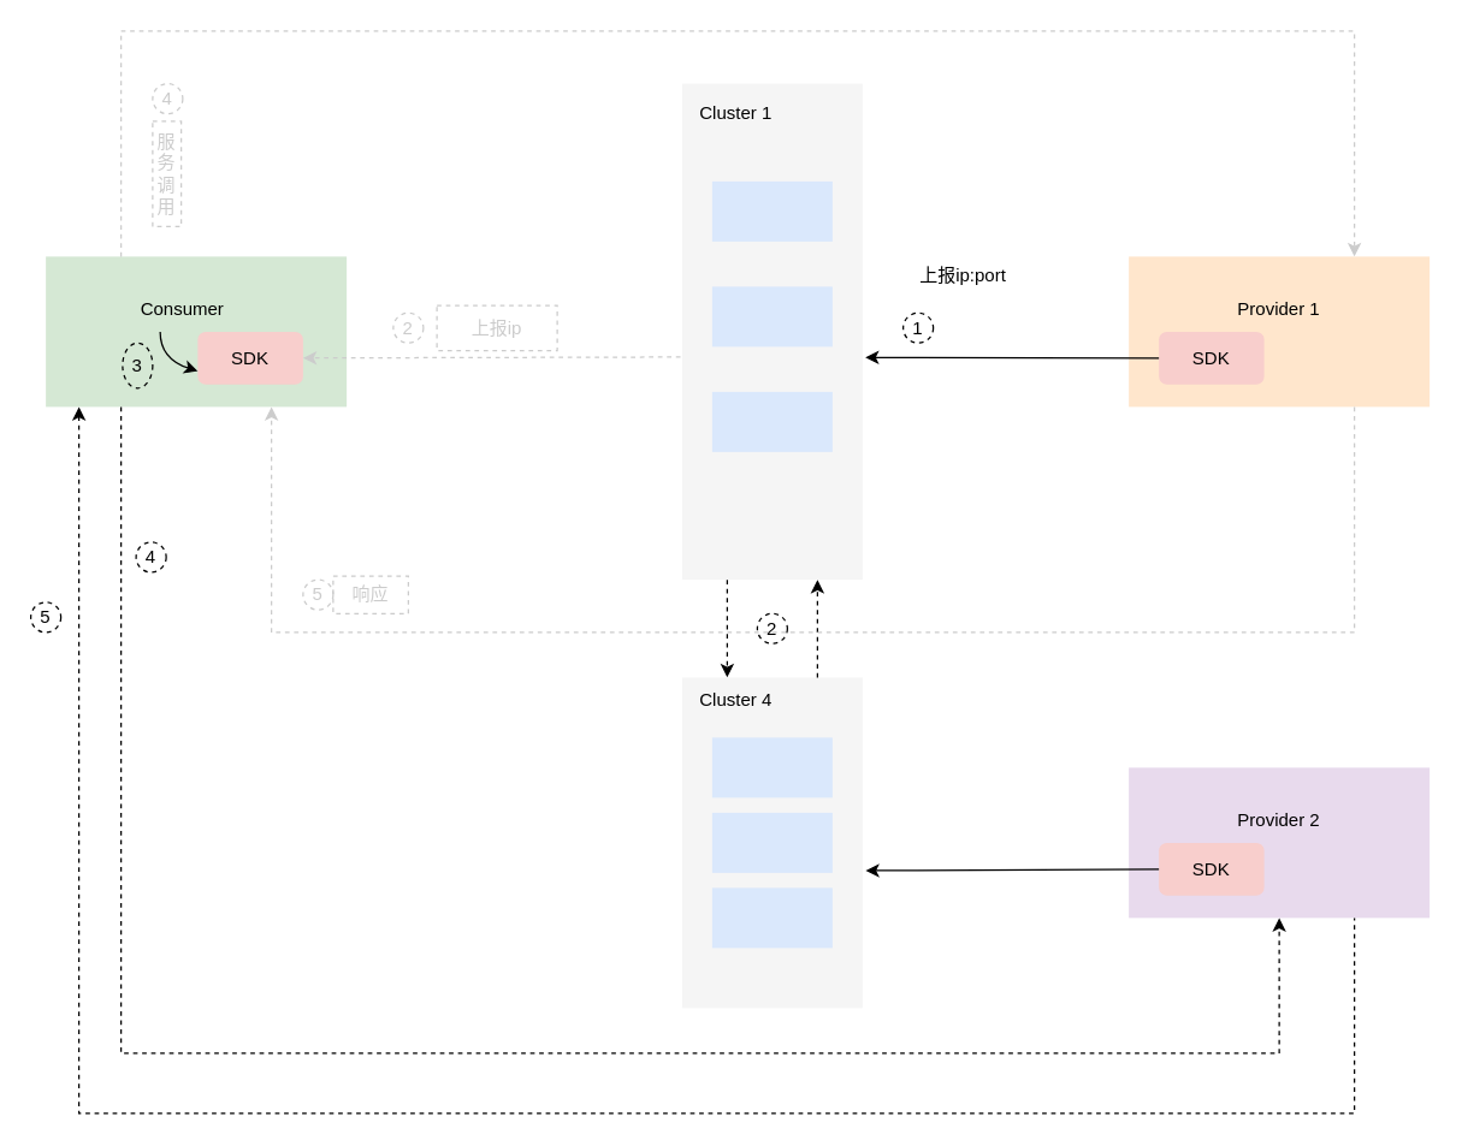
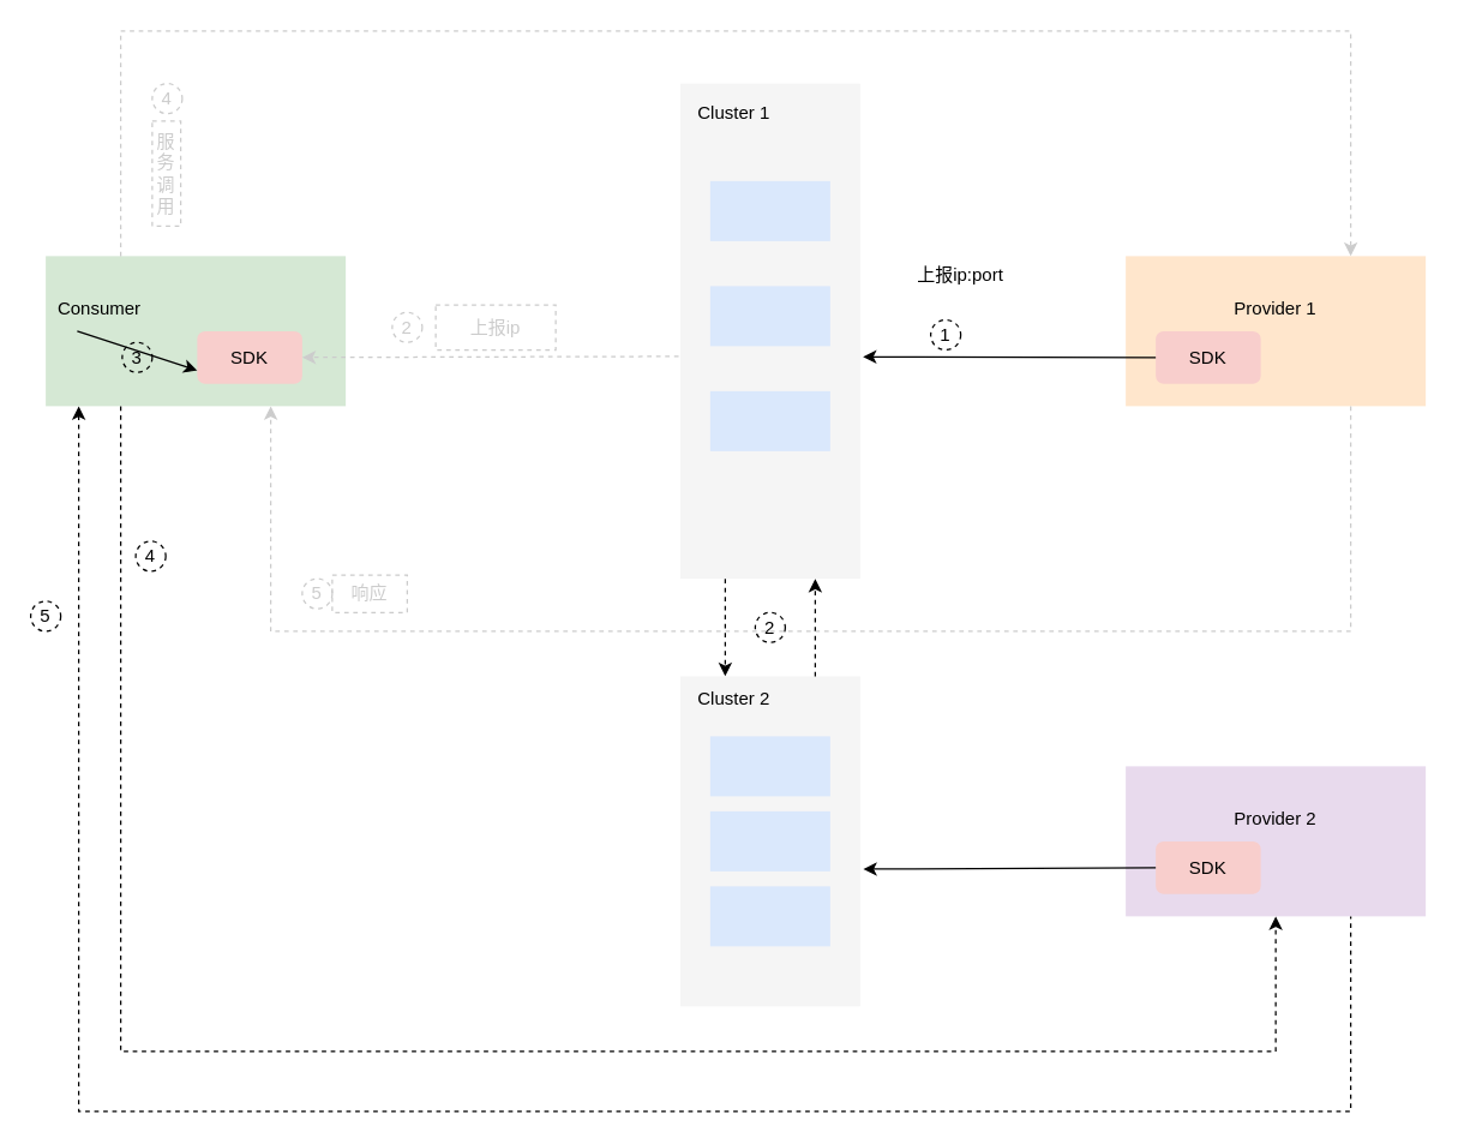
  <mxCell id="0" />
  <mxCell id="1" parent="0" />
  <mxCell id="2" value="" style="rounded=0;whiteSpace=wrap;html=1;fillColor=#ffe6cc;strokeColor=none;" parent="1" vertex="1"><mxGeometry x="750" y="170" width="200" height="100" as="geometry" /></mxCell>
  <mxCell id="3" value="SDK" style="rounded=1;whiteSpace=wrap;html=1;fillColor=#f8cecc;strokeColor=none;" parent="1" vertex="1"><mxGeometry x="770" y="220" width="70" height="35" as="geometry" /></mxCell>
  <mxCell id="4" value="" style="rounded=0;whiteSpace=wrap;html=1;fillColor=#f5f5f5;strokeColor=none;fontColor=#333333;" parent="1" vertex="1"><mxGeometry x="453" y="55" width="120" height="330" as="geometry" /></mxCell>
  <mxCell id="5" value="" style="rounded=0;whiteSpace=wrap;html=1;fillColor=#dae8fc;strokeColor=none;" parent="1" vertex="1"><mxGeometry x="473" y="120" width="80" height="40" as="geometry" /></mxCell>
  <mxCell id="6" value="" style="rounded=0;whiteSpace=wrap;html=1;fillColor=#dae8fc;strokeColor=none;" parent="1" vertex="1"><mxGeometry x="473" y="190" width="80" height="40" as="geometry" /></mxCell>
  <mxCell id="7" value="" style="rounded=0;whiteSpace=wrap;html=1;fillColor=#dae8fc;strokeColor=none;" parent="1" vertex="1"><mxGeometry x="473" y="260" width="80" height="40" as="geometry" /></mxCell>
  <mxCell id="8" value="Cluster 1" style="text;html=1;strokeColor=none;fillColor=none;align=center;verticalAlign=middle;whiteSpace=wrap;rounded=0;" parent="1" vertex="1"><mxGeometry x="459" y="60" width="60" height="30" as="geometry" /></mxCell>
  <mxCell id="9" value="Provider 1" style="text;html=1;strokeColor=none;fillColor=none;align=center;verticalAlign=middle;whiteSpace=wrap;rounded=0;" parent="1" vertex="1"><mxGeometry x="820" y="190" width="60" height="30" as="geometry" /></mxCell>
  <mxCell id="10" value="" style="rounded=0;whiteSpace=wrap;html=1;fillColor=#d5e8d4;strokeColor=none;" parent="1" vertex="1"><mxGeometry x="30" y="170" width="200" height="100" as="geometry" /></mxCell>
  <mxCell id="11" value="SDK" style="rounded=1;whiteSpace=wrap;html=1;fillColor=#f8cecc;strokeColor=none;" parent="1" vertex="1"><mxGeometry x="131" y="220" width="70" height="35" as="geometry" /></mxCell>
- <mxCell id="12" value="Consumer" style="text;html=1;strokeColor=none;fillColor=none;align=center;verticalAlign=middle;whiteSpace=wrap;rounded=0;" parent="1" vertex="1"><mxGeometry x="91" y="190" width="60" height="30" as="geometry" /></mxCell>
+ <mxCell id="12" value="Consumer" style="text;html=1;strokeColor=none;fillColor=none;align=center;verticalAlign=middle;whiteSpace=wrap;rounded=0;" parent="1" vertex="1"><mxGeometry x="36" y="190" width="60" height="30" as="geometry" /></mxCell>
  <mxCell id="13" value="" style="endArrow=classic;html=1;rounded=0;exitX=0;exitY=0.5;exitDx=0;exitDy=0;entryX=1.015;entryY=0.552;entryDx=0;entryDy=0;entryPerimeter=0;strokeColor=#000000;" edge="1" parent="1" source="3" target="4"><mxGeometry width="50" height="50" relative="1" as="geometry"><mxPoint x="360" y="450" as="sourcePoint" /><mxPoint x="410" y="400" as="targetPoint" /></mxGeometry></mxCell>
  <mxCell id="14" value="" style="endArrow=classic;html=1;rounded=0;exitX=-0.009;exitY=0.551;exitDx=0;exitDy=0;entryX=1;entryY=0.5;entryDx=0;entryDy=0;exitPerimeter=0;strokeColor=#CCCCCC;dashed=1;" edge="1" parent="1" source="4" target="11"><mxGeometry width="50" height="50" relative="1" as="geometry"><mxPoint x="669" y="247.5" as="sourcePoint" /><mxPoint x="586.48" y="248.15" as="targetPoint" /></mxGeometry></mxCell>
  <mxCell id="15" value="" style="curved=1;endArrow=classic;html=1;rounded=0;exitX=0.25;exitY=1;exitDx=0;exitDy=0;entryX=0;entryY=0.75;entryDx=0;entryDy=0;" edge="1" parent="1" source="12" target="11"><mxGeometry width="50" height="50" relative="1" as="geometry"><mxPoint x="61" y="370" as="sourcePoint" /><mxPoint x="111" y="320" as="targetPoint" /><Array as="points"><mxPoint x="106" y="238" /></Array></mxGeometry></mxCell>
  <mxCell id="16" value="" style="endArrow=classic;html=1;rounded=0;exitX=0.25;exitY=0;exitDx=0;exitDy=0;entryX=0.75;entryY=0;entryDx=0;entryDy=0;strokeColor=#CCCCCC;dashed=1;" edge="1" parent="1" source="10" target="2"><mxGeometry width="50" height="50" relative="1" as="geometry"><mxPoint x="461.92" y="246.83" as="sourcePoint" /><mxPoint x="350" y="247.5" as="targetPoint" /><Array as="points"><mxPoint x="80" y="20" /><mxPoint x="900" y="20" /></Array></mxGeometry></mxCell>
  <mxCell id="17" value="" style="rounded=0;whiteSpace=wrap;html=1;fillColor=#E8DAED;strokeColor=none;" vertex="1" parent="1"><mxGeometry x="750" y="510" width="200" height="100" as="geometry" /></mxCell>
  <mxCell id="18" value="SDK" style="rounded=1;whiteSpace=wrap;html=1;fillColor=#f8cecc;strokeColor=none;" vertex="1" parent="1"><mxGeometry x="770" y="560" width="70" height="35" as="geometry" /></mxCell>
  <mxCell id="19" value="Provider 2" style="text;html=1;strokeColor=none;fillColor=none;align=center;verticalAlign=middle;whiteSpace=wrap;rounded=0;" vertex="1" parent="1"><mxGeometry x="820" y="530" width="60" height="30" as="geometry" /></mxCell>
  <mxCell id="20" value="" style="rounded=0;whiteSpace=wrap;html=1;fillColor=#f5f5f5;strokeColor=none;fontColor=#333333;" vertex="1" parent="1"><mxGeometry x="453" y="450" width="120" height="220" as="geometry" /></mxCell>
  <mxCell id="21" value="" style="rounded=0;whiteSpace=wrap;html=1;fillColor=#dae8fc;strokeColor=none;" vertex="1" parent="1"><mxGeometry x="473" y="490" width="80" height="40" as="geometry" /></mxCell>
  <mxCell id="22" value="" style="rounded=0;whiteSpace=wrap;html=1;fillColor=#dae8fc;strokeColor=none;" vertex="1" parent="1"><mxGeometry x="473" y="540" width="80" height="40" as="geometry" /></mxCell>
  <mxCell id="23" value="" style="rounded=0;whiteSpace=wrap;html=1;fillColor=#dae8fc;strokeColor=none;" vertex="1" parent="1"><mxGeometry x="473" y="590" width="80" height="40" as="geometry" /></mxCell>
- <mxCell id="24" value="Cluster 4" style="text;html=1;strokeColor=none;fillColor=none;align=center;verticalAlign=middle;whiteSpace=wrap;rounded=0;" vertex="1" parent="1"><mxGeometry x="459" y="450" width="60" height="30" as="geometry" /></mxCell>
+ <mxCell id="24" value="Cluster 2" style="text;html=1;strokeColor=none;fillColor=none;align=center;verticalAlign=middle;whiteSpace=wrap;rounded=0;" vertex="1" parent="1"><mxGeometry x="459" y="450" width="60" height="30" as="geometry" /></mxCell>
  <mxCell id="25" value="" style="endArrow=classic;html=1;rounded=0;exitX=0;exitY=0.5;exitDx=0;exitDy=0;entryX=1.017;entryY=0.584;entryDx=0;entryDy=0;entryPerimeter=0;strokeColor=#000000;" edge="1" parent="1" source="18" target="20"><mxGeometry width="50" height="50" relative="1" as="geometry"><mxPoint x="669" y="247.5" as="sourcePoint" /><mxPoint x="584.8" y="247.16" as="targetPoint" /></mxGeometry></mxCell>
- <mxCell id="26" value="1" style="ellipse;whiteSpace=wrap;html=1;aspect=fixed;fillColor=none;dashed=1;strokeColor=#000000;fontColor=#000000;" vertex="1" parent="1"><mxGeometry x="600" y="207.5" width="20" height="20" as="geometry" /></mxCell>
- <mxCell id="27" value="3" style="ellipse;whiteSpace=wrap;html=1;aspect=fixed;fillColor=none;dashed=1;" vertex="1" parent="1"><mxGeometry x="81" y="227.5" width="20" height="30" as="geometry" /></mxCell>
+ <mxCell id="26" value="1" style="ellipse;whiteSpace=wrap;html=1;aspect=fixed;fillColor=none;dashed=1;strokeColor=#000000;fontColor=#000000;" vertex="1" parent="1"><mxGeometry x="620" y="212.5" width="20" height="20" as="geometry" /></mxCell>
+ <mxCell id="27" value="3" style="ellipse;whiteSpace=wrap;html=1;aspect=fixed;fillColor=none;dashed=1;" vertex="1" parent="1"><mxGeometry x="81" y="227.5" width="20" height="20" as="geometry" /></mxCell>
  <mxCell id="28" value="2" style="ellipse;whiteSpace=wrap;html=1;aspect=fixed;fillColor=none;dashed=1;fontColor=#CCCCCC;strokeColor=#CCCCCC;" vertex="1" parent="1"><mxGeometry x="261" y="207.5" width="20" height="20" as="geometry" /></mxCell>
  <mxCell id="29" value="5" style="ellipse;whiteSpace=wrap;html=1;aspect=fixed;fillColor=none;dashed=1;strokeColor=#CCCCCC;fontColor=#CCCCCC;" vertex="1" parent="1"><mxGeometry x="201" y="385" width="20" height="20" as="geometry" /></mxCell>
  <mxCell id="30" value="4" style="ellipse;whiteSpace=wrap;html=1;aspect=fixed;fillColor=none;dashed=1;strokeColor=#CCCCCC;fontColor=#CCCCCC;" vertex="1" parent="1"><mxGeometry x="101" y="55" width="20" height="20" as="geometry" /></mxCell>
  <mxCell id="31" value="上报ip:port" style="text;html=1;strokeColor=none;fillColor=none;align=center;verticalAlign=middle;whiteSpace=wrap;rounded=0;dashed=1;fontColor=#000000;" vertex="1" parent="1"><mxGeometry x="600" y="167.5" width="80" height="30" as="geometry" /></mxCell>
  <mxCell id="32" value="上报ip" style="text;html=1;strokeColor=#CCCCCC;fillColor=none;align=center;verticalAlign=middle;whiteSpace=wrap;rounded=0;dashed=1;fontColor=#CCCCCC;" vertex="1" parent="1"><mxGeometry x="290" y="202.5" width="80" height="30" as="geometry" /></mxCell>
  <mxCell id="33" value="服务调用" style="text;html=1;strokeColor=#CCCCCC;fillColor=none;align=center;verticalAlign=middle;whiteSpace=wrap;rounded=0;dashed=1;fontColor=#CCCCCC;" vertex="1" parent="1"><mxGeometry x="101" y="80" width="19" height="70" as="geometry" /></mxCell>
  <mxCell id="34" value="响应" style="text;html=1;strokeColor=#CCCCCC;fillColor=none;align=center;verticalAlign=middle;whiteSpace=wrap;rounded=0;dashed=1;fontColor=#CCCCCC;" vertex="1" parent="1"><mxGeometry x="221" y="382.5" width="50" height="25" as="geometry" /></mxCell>
  <mxCell id="35" value="" style="endArrow=classic;html=1;rounded=0;fontSize=14;fontColor=#000000;strokeColor=#000000;exitX=0.25;exitY=1;exitDx=0;exitDy=0;dashed=1;entryX=0.25;entryY=0;entryDx=0;entryDy=0;" edge="1" parent="1" source="4" target="20"><mxGeometry width="50" height="50" relative="1" as="geometry"><mxPoint x="463" y="312.5" as="sourcePoint" /><mxPoint x="380" y="440" as="targetPoint" /></mxGeometry></mxCell>
  <mxCell id="36" value="" style="endArrow=none;html=1;rounded=0;fontSize=14;fontColor=#000000;strokeColor=#000000;entryX=0.75;entryY=1;entryDx=0;entryDy=0;dashed=1;startArrow=classic;startFill=1;endFill=0;" edge="1" parent="1" target="17"><mxGeometry width="50" height="50" relative="1" as="geometry"><mxPoint x="52" y="270" as="sourcePoint" /><mxPoint x="176" y="265" as="targetPoint" /><Array as="points"><mxPoint x="52" y="740" /><mxPoint x="900" y="740" /></Array></mxGeometry></mxCell>
  <mxCell id="37" value="4" style="ellipse;whiteSpace=wrap;html=1;aspect=fixed;fillColor=none;dashed=1;" vertex="1" parent="1"><mxGeometry y="360" width="20" height="20" as="geometry" x="90" /></mxCell>
  <mxCell id="38" value="" style="endArrow=classic;html=1;rounded=0;fontSize=14;fontColor=#000000;strokeColor=#000000;exitX=0.25;exitY=1;exitDx=0;exitDy=0;entryX=0.5;entryY=1;entryDx=0;entryDy=0;dashed=1;startArrow=none;startFill=0;" edge="1" parent="1" source="10" target="17"><mxGeometry width="50" height="50" relative="1" as="geometry"><mxPoint y="280" as="sourcePoint" x="90" /><mxPoint x="910" y="620" as="targetPoint" /><Array as="points"><mxPoint x="80" y="700" /><mxPoint x="850" y="700" /></Array></mxGeometry></mxCell>
  <mxCell id="39" value="5" style="ellipse;whiteSpace=wrap;html=1;aspect=fixed;fillColor=none;dashed=1;" vertex="1" parent="1"><mxGeometry x="20" y="400" width="20" height="20" as="geometry" /></mxCell>
  <mxCell id="40" value="" style="endArrow=classic;html=1;rounded=0;fontSize=14;fontColor=#000000;strokeColor=#000000;exitX=0.75;exitY=0;exitDx=0;exitDy=0;dashed=1;entryX=0.75;entryY=1;entryDx=0;entryDy=0;" edge="1" parent="1" source="20" target="4"><mxGeometry width="50" height="50" relative="1" as="geometry"><mxPoint x="493" y="395" as="sourcePoint" /><mxPoint x="493" y="460" as="targetPoint" /></mxGeometry></mxCell>
  <mxCell id="41" value="2" style="ellipse;whiteSpace=wrap;html=1;aspect=fixed;fillColor=none;dashed=1;strokeColor=#000000;fontColor=#000000;" vertex="1" parent="1"><mxGeometry x="503" y="407.5" width="20" height="20" as="geometry" /></mxCell>
  <mxCell id="42" value="" style="endArrow=classic;html=1;rounded=0;exitX=0.75;exitY=1;exitDx=0;exitDy=0;entryX=0.75;entryY=1;entryDx=0;entryDy=0;dashed=1;strokeColor=#CCCCCC;endFill=1;" edge="1" parent="1" source="2" target="10"><mxGeometry width="50" height="50" relative="1" as="geometry"><mxPoint x="900" y="270" as="sourcePoint" /><mxPoint x="180" y="270" as="targetPoint" /><Array as="points"><mxPoint x="900" y="420" /><mxPoint x="180" y="420" /></Array></mxGeometry></mxCell>
